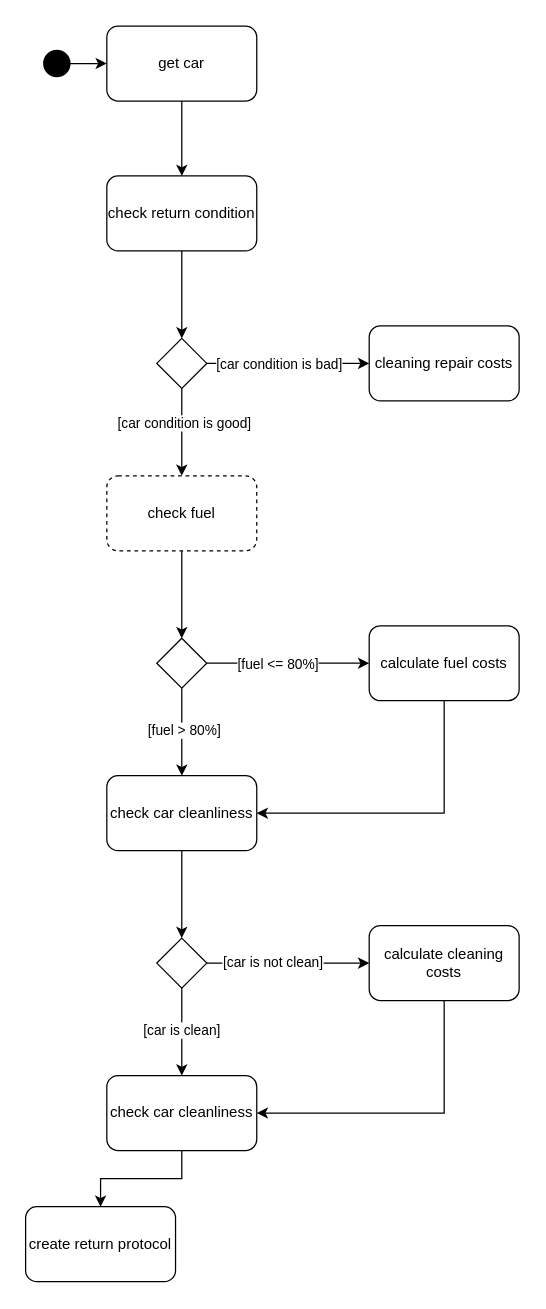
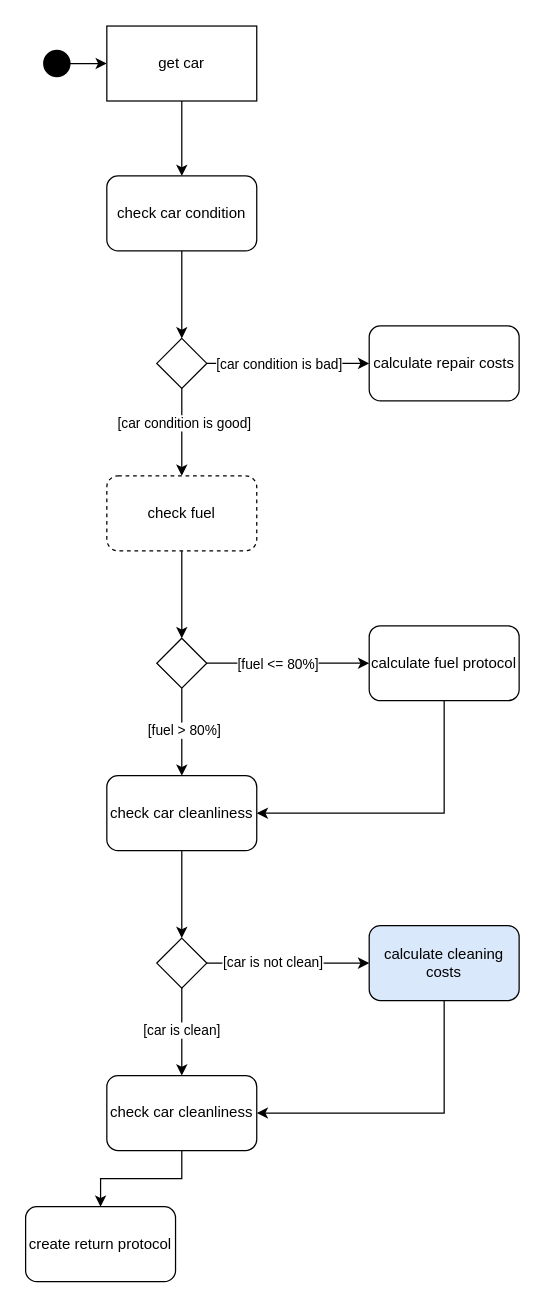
  <mxCell id="0" />
  <mxCell id="1" parent="0" />
  <mxCell id="2" style="edgeStyle=orthogonalEdgeStyle;rounded=0;orthogonalLoop=1;jettySize=auto;html=1;entryX=0.5;entryY=0;entryDx=0;entryDy=0;" edge="1" parent="1" source="3" target="7"><mxGeometry relative="1" as="geometry"><mxPoint x="145" y="120" as="targetPoint" /><Array as="points" /></mxGeometry></mxCell>
- <mxCell id="3" value="get car" style="rounded=1;whiteSpace=wrap;html=1;" vertex="1" parent="1"><mxGeometry x="85" y="20" width="120" height="60" as="geometry" /></mxCell>
+ <mxCell id="3" value="get car" style="whiteSpace=wrap;html=1;rounded=0;" vertex="1" parent="1"><mxGeometry x="85" y="20" width="120" height="60" as="geometry" /></mxCell>
  <mxCell id="4" style="edgeStyle=orthogonalEdgeStyle;rounded=0;orthogonalLoop=1;jettySize=auto;html=1;entryX=0;entryY=0.5;entryDx=0;entryDy=0;" edge="1" parent="1" source="5" target="3"><mxGeometry relative="1" as="geometry" /></mxCell>
  <mxCell id="5" value="" style="shape=ellipse;html=1;fillColor=strokeColor;strokeWidth=2;verticalLabelPosition=bottom;verticalAlignment=top;perimeter=ellipsePerimeter;" vertex="1" parent="1"><mxGeometry x="35" y="40" width="20" height="20" as="geometry" /></mxCell>
  <mxCell id="6" style="edgeStyle=orthogonalEdgeStyle;rounded=0;orthogonalLoop=1;jettySize=auto;html=1;" edge="1" parent="1" source="7" target="13"><mxGeometry relative="1" as="geometry" /></mxCell>
- <mxCell id="7" value="check return condition" style="rounded=1;whiteSpace=wrap;html=1;" vertex="1" parent="1"><mxGeometry x="85" y="140" width="120" height="60" as="geometry" /></mxCell>
+ <mxCell id="7" value="check car condition" style="rounded=1;whiteSpace=wrap;html=1;" vertex="1" parent="1"><mxGeometry x="85" y="140" width="120" height="60" as="geometry" /></mxCell>
  <mxCell id="8" style="edgeStyle=orthogonalEdgeStyle;rounded=0;orthogonalLoop=1;jettySize=auto;html=1;entryX=0;entryY=0.5;entryDx=0;entryDy=0;" edge="1" parent="1" source="13" target="14"><mxGeometry relative="1" as="geometry" /></mxCell>
  <mxCell id="9" value="&lt;span style=&quot;color: rgba(0, 0, 0, 0); font-family: monospace; font-size: 0px; text-align: start; background-color: rgb(251, 251, 251);&quot;&gt;%3CmxGraphModel%3E%3Croot%3E%3CmxCell%20id%3D%220%22%2F%3E%3CmxCell%20id%3D%221%22%20parent%3D%220%22%2F%3E%3CmxCell%20id%3D%222%22%20value%3D%22%5Bcar%20condition%20is%20bad%5D%22%20style%3D%22edgeLabel%3Bhtml%3D1%3Balign%3Dcenter%3BverticalAlign%3Dmiddle%3Bresizable%3D0%3Bpoints%3D%5B%5D%3B%22%20vertex%3D%221%22%20connectable%3D%220%22%20parent%3D%221%22%3E%3CmxGeometry%20x%3D%22487.143%22%20y%3D%22930%22%20as%3D%22geometry%22%2F%3E%3C%2FmxCell%3E%3C%2Froot%3E%3C%2FmxGraphModel%3E&lt;/span&gt;" style="edgeLabel;html=1;align=center;verticalAlign=middle;resizable=0;points=[];" vertex="1" connectable="0" parent="8"><mxGeometry x="-0.145" relative="1" as="geometry"><mxPoint as="offset" /></mxGeometry></mxCell>
  <mxCell id="10" value="[car condition is bad]" style="edgeLabel;html=1;align=center;verticalAlign=middle;resizable=0;points=[];" vertex="1" connectable="0" parent="8"><mxGeometry x="-0.123" relative="1" as="geometry"><mxPoint as="offset" /></mxGeometry></mxCell>
  <mxCell id="11" style="edgeStyle=orthogonalEdgeStyle;rounded=0;orthogonalLoop=1;jettySize=auto;html=1;entryX=0.5;entryY=0;entryDx=0;entryDy=0;" edge="1" parent="1" source="13" target="16"><mxGeometry relative="1" as="geometry" /></mxCell>
  <mxCell id="12" value="[car condition is good]" style="edgeLabel;html=1;align=center;verticalAlign=middle;resizable=0;points=[];" vertex="1" connectable="0" parent="11"><mxGeometry x="-0.22" y="1" relative="1" as="geometry"><mxPoint as="offset" /></mxGeometry></mxCell>
  <mxCell id="13" value="" style="rhombus;whiteSpace=wrap;html=1;" vertex="1" parent="1"><mxGeometry x="125" y="270" width="40" height="40" as="geometry" /></mxCell>
- <mxCell id="14" value="cleaning repair costs" style="rounded=1;whiteSpace=wrap;html=1;" vertex="1" parent="1"><mxGeometry x="295" y="260" width="120" height="60" as="geometry" /></mxCell>
+ <mxCell id="14" value="calculate repair costs" style="rounded=1;whiteSpace=wrap;html=1;" vertex="1" parent="1"><mxGeometry x="295" y="260" width="120" height="60" as="geometry" /></mxCell>
  <mxCell id="15" style="edgeStyle=orthogonalEdgeStyle;rounded=0;orthogonalLoop=1;jettySize=auto;html=1;entryX=0.5;entryY=0;entryDx=0;entryDy=0;" edge="1" parent="1" source="16" target="21"><mxGeometry relative="1" as="geometry" /></mxCell>
  <mxCell id="16" value="check fuel" style="rounded=1;whiteSpace=wrap;html=1;dashed=1;" vertex="1" parent="1"><mxGeometry x="85" y="380" width="120" height="60" as="geometry" /></mxCell>
  <mxCell id="17" style="edgeStyle=orthogonalEdgeStyle;rounded=0;orthogonalLoop=1;jettySize=auto;html=1;entryX=0;entryY=0.5;entryDx=0;entryDy=0;" edge="1" parent="1" source="21" target="23"><mxGeometry relative="1" as="geometry" /></mxCell>
  <mxCell id="18" value="[fuel &amp;lt;= 80%]" style="edgeLabel;html=1;align=center;verticalAlign=middle;resizable=0;points=[];" vertex="1" connectable="0" parent="17"><mxGeometry x="-0.136" relative="1" as="geometry"><mxPoint as="offset" /></mxGeometry></mxCell>
  <mxCell id="19" style="edgeStyle=orthogonalEdgeStyle;rounded=0;orthogonalLoop=1;jettySize=auto;html=1;entryX=0.5;entryY=0;entryDx=0;entryDy=0;" edge="1" parent="1" source="21" target="24"><mxGeometry relative="1" as="geometry" /></mxCell>
  <mxCell id="20" value="[fuel &amp;gt; 80%]" style="edgeLabel;html=1;align=center;verticalAlign=middle;resizable=0;points=[];" vertex="1" connectable="0" parent="19"><mxGeometry x="-0.061" y="1" relative="1" as="geometry"><mxPoint as="offset" /></mxGeometry></mxCell>
  <mxCell id="21" value="" style="rhombus;whiteSpace=wrap;html=1;" vertex="1" parent="1"><mxGeometry x="125" y="510" width="40" height="40" as="geometry" /></mxCell>
  <mxCell id="22" style="edgeStyle=orthogonalEdgeStyle;rounded=0;orthogonalLoop=1;jettySize=auto;html=1;entryX=1;entryY=0.5;entryDx=0;entryDy=0;" edge="1" parent="1" source="23" target="24"><mxGeometry relative="1" as="geometry"><Array as="points"><mxPoint x="355" y="650" /></Array></mxGeometry></mxCell>
- <mxCell id="23" value="calculate fuel costs" style="rounded=1;whiteSpace=wrap;html=1;" vertex="1" parent="1"><mxGeometry x="295" y="500" width="120" height="60" as="geometry" /></mxCell>
+ <mxCell id="23" value="calculate fuel protocol" style="rounded=1;whiteSpace=wrap;html=1;" vertex="1" parent="1"><mxGeometry x="295" y="500" width="120" height="60" as="geometry" /></mxCell>
  <mxCell id="24" value="check car cleanliness" style="rounded=1;whiteSpace=wrap;html=1;" vertex="1" parent="1"><mxGeometry x="85" y="620" width="120" height="60" as="geometry" /></mxCell>
  <mxCell id="25" style="edgeStyle=orthogonalEdgeStyle;rounded=0;orthogonalLoop=1;jettySize=auto;html=1;entryX=0;entryY=0.5;entryDx=0;entryDy=0;" edge="1" parent="1" source="29" target="32"><mxGeometry relative="1" as="geometry" /></mxCell>
  <mxCell id="26" value="[car is not clean]" style="edgeLabel;html=1;align=center;verticalAlign=middle;resizable=0;points=[];" vertex="1" connectable="0" parent="25"><mxGeometry x="-0.196" y="-1" relative="1" as="geometry"><mxPoint y="-2" as="offset" /></mxGeometry></mxCell>
  <mxCell id="27" style="edgeStyle=orthogonalEdgeStyle;rounded=0;orthogonalLoop=1;jettySize=auto;html=1;entryX=0.5;entryY=0;entryDx=0;entryDy=0;" edge="1" parent="1" source="29" target="33"><mxGeometry relative="1" as="geometry" /></mxCell>
  <mxCell id="28" value="[car is clean]" style="edgeLabel;html=1;align=center;verticalAlign=middle;resizable=0;points=[];" vertex="1" connectable="0" parent="27"><mxGeometry x="-0.057" y="-1" relative="1" as="geometry"><mxPoint as="offset" /></mxGeometry></mxCell>
  <mxCell id="29" value="" style="rhombus;whiteSpace=wrap;html=1;" vertex="1" parent="1"><mxGeometry x="125" y="750" width="40" height="40" as="geometry" /></mxCell>
  <mxCell id="30" style="edgeStyle=orthogonalEdgeStyle;rounded=0;orthogonalLoop=1;jettySize=auto;html=1;entryX=0.5;entryY=0;entryDx=0;entryDy=0;" edge="1" parent="1" source="24" target="29"><mxGeometry relative="1" as="geometry" /></mxCell>
  <mxCell id="31" style="edgeStyle=orthogonalEdgeStyle;rounded=0;orthogonalLoop=1;jettySize=auto;html=1;entryX=1;entryY=0.5;entryDx=0;entryDy=0;" edge="1" parent="1" source="32" target="33"><mxGeometry relative="1" as="geometry"><Array as="points"><mxPoint x="355" y="890" /></Array></mxGeometry></mxCell>
- <mxCell id="32" value="calculate cleaning costs" style="rounded=1;whiteSpace=wrap;html=1;" vertex="1" parent="1"><mxGeometry x="295" y="740" width="120" height="60" as="geometry" /></mxCell>
+ <mxCell id="32" value="calculate cleaning costs" style="rounded=1;whiteSpace=wrap;html=1;fillColor=#dae8fc;" vertex="1" parent="1"><mxGeometry x="295" y="740" width="120" height="60" as="geometry" /></mxCell>
  <mxCell id="33" value="check car cleanliness" style="rounded=1;whiteSpace=wrap;html=1;" vertex="1" parent="1"><mxGeometry x="85" y="860" width="120" height="60" as="geometry" /></mxCell>
  <mxCell id="34" value="create return protocol" style="rounded=1;whiteSpace=wrap;html=1;" vertex="1" parent="1"><mxGeometry x="20" y="965" width="120" height="60" as="geometry" /></mxCell>
  <mxCell id="35" style="edgeStyle=orthogonalEdgeStyle;rounded=0;orthogonalLoop=1;jettySize=auto;html=1;entryX=0.5;entryY=0;entryDx=0;entryDy=0;" edge="1" parent="1" source="33" target="34"><mxGeometry relative="1" as="geometry" /></mxCell>
